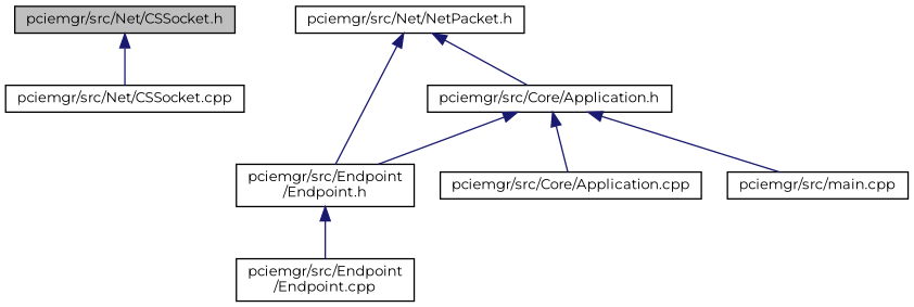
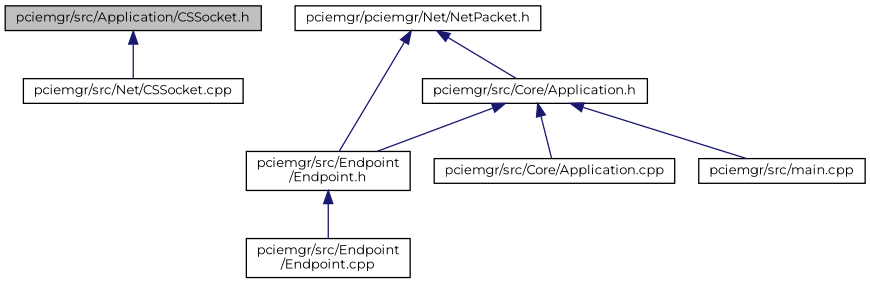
  digraph {
    fontname=Montserrat
    node [color=black fillcolor=white fontname=Montserrat fontsize=10 shape=record style=filled]
    edge [color=midnightblue dir=back fontname=Montserrat fontsize=10 labelfontname=Helvetica labelfontsize=10 style=solid]
-   n1 [fillcolor=grey75 fontcolor=black height=0.2 label="pciemgr/src/Net/CSSocket.h" width=0.4]
+   n1 [fillcolor=grey75 fontcolor=black height=0.2 label="pciemgr/src/Application/CSSocket.h" width=0.4]
    n2 [height=0.2 label="pciemgr/src/Net/CSSocket.cpp" width=0.4]
-   n3 [height=0.2 label="pciemgr/src/Net/NetPacket.h" width=0.4]
+   n3 [height=0.2 label="pciemgr/pciemgr/Net/NetPacket.h" width=0.4]
    n4 [height=0.2 label="pciemgr/src/Core/Application.h" width=0.4]
    n5 [height=0.2 label="pciemgr/src/Endpoint\l/Endpoint.h" width=0.4]
    n6 [height=0.2 label="pciemgr/src/Core/Application.cpp" width=0.4]
    n7 [height=0.2 label="pciemgr/src/main.cpp" width=0.4]
    n8 [height=0.2 label="pciemgr/src/Endpoint\l/Endpoint.cpp" width=0.4]
    n1 -> n2
    n3 -> n4
    n3 -> n5
    n4 -> n5
    n4 -> n6
    n4 -> n7
    n5 -> n8
  }
